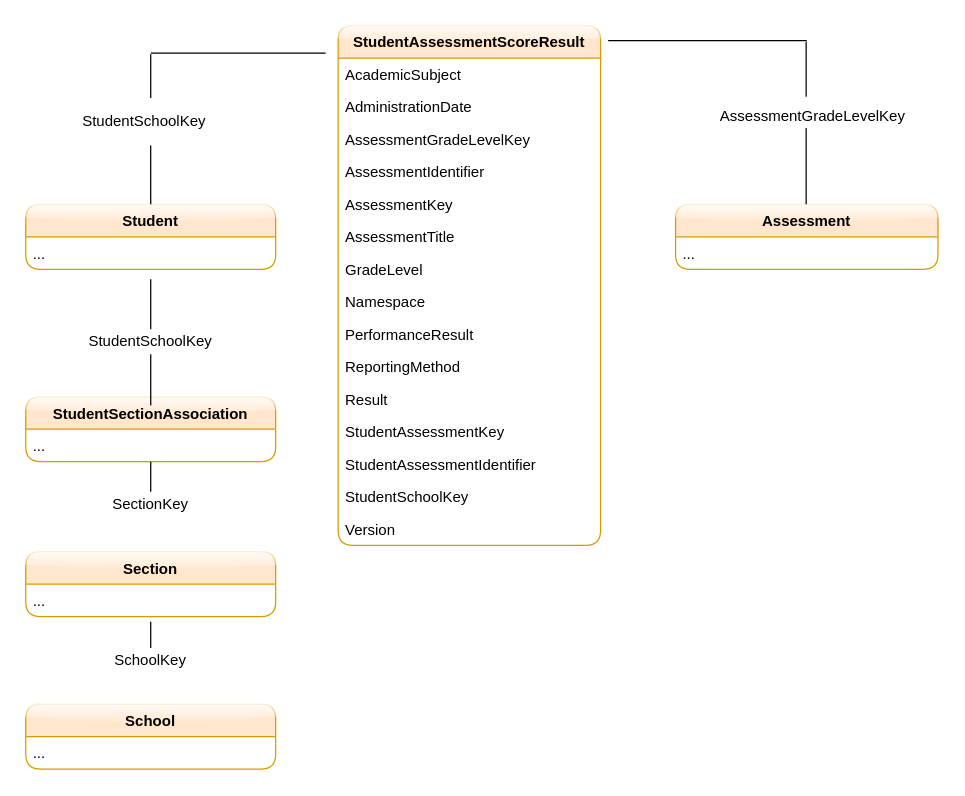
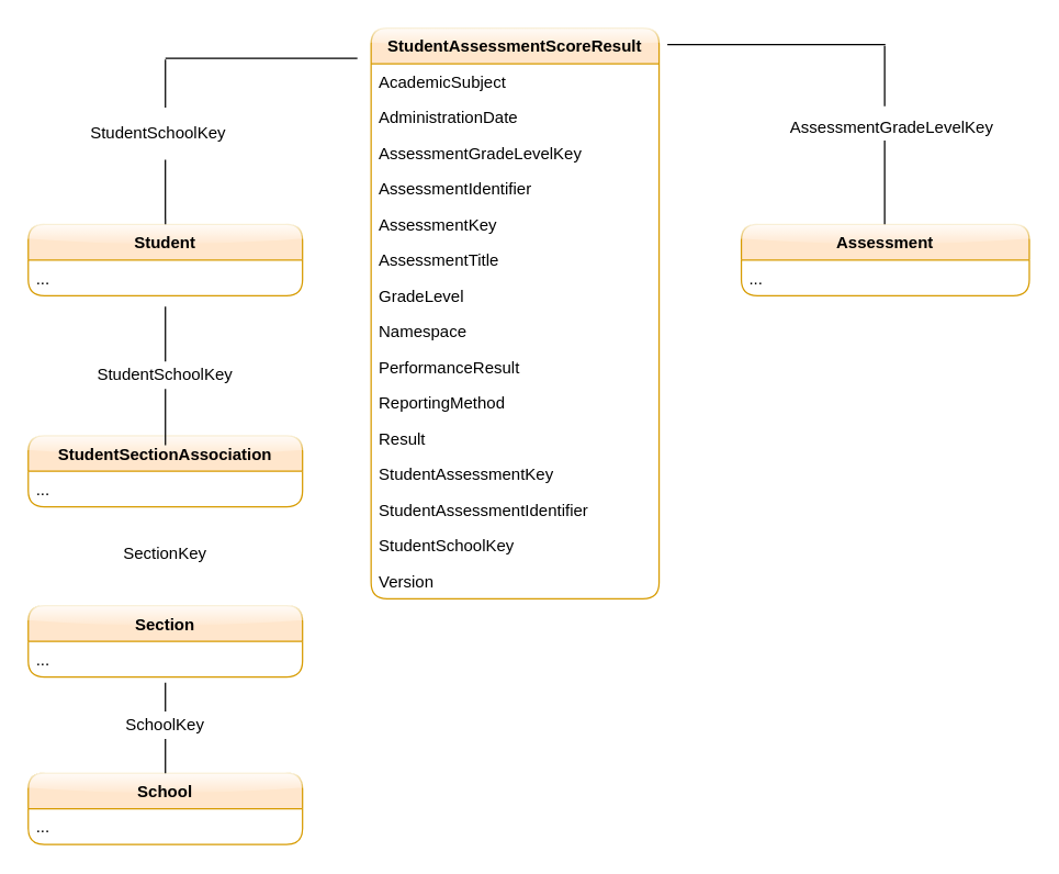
  <mxCell id="0" />
  <mxCell id="1" parent="0" />
  <mxCell id="2" value="StudentAssessmentScoreResult" style="swimlane;fontStyle=1;childLayout=stackLayout;horizontal=1;startSize=26;fillColor=#ffe6cc;horizontalStack=0;resizeParent=1;resizeParentMax=0;resizeLast=0;collapsible=1;marginBottom=0;rounded=1;glass=1;strokeColor=#d79b00;" vertex="1" parent="1"><mxGeometry x="270" y="20" width="210" height="416" as="geometry" /></mxCell>
  <mxCell id="3" value="AcademicSubject" style="text;strokeColor=none;fillColor=none;align=left;verticalAlign=top;spacingLeft=4;spacingRight=4;overflow=hidden;rotatable=0;points=[[0,0.5],[1,0.5]];portConstraint=eastwest;" vertex="1" parent="2"><mxGeometry y="26" width="210" height="26" as="geometry" /></mxCell>
  <mxCell id="4" value="AdministrationDate" style="text;strokeColor=none;fillColor=none;align=left;verticalAlign=top;spacingLeft=4;spacingRight=4;overflow=hidden;rotatable=0;points=[[0,0.5],[1,0.5]];portConstraint=eastwest;" vertex="1" parent="2"><mxGeometry y="52" width="210" height="26" as="geometry" /></mxCell>
  <mxCell id="5" value="AssessmentGradeLevelKey" style="text;strokeColor=none;fillColor=none;align=left;verticalAlign=top;spacingLeft=4;spacingRight=4;overflow=hidden;rotatable=0;points=[[0,0.5],[1,0.5]];portConstraint=eastwest;" vertex="1" parent="2"><mxGeometry y="78" width="210" height="26" as="geometry" /></mxCell>
  <mxCell id="6" value="AssessmentIdentifier" style="text;strokeColor=none;fillColor=none;align=left;verticalAlign=top;spacingLeft=4;spacingRight=4;overflow=hidden;rotatable=0;points=[[0,0.5],[1,0.5]];portConstraint=eastwest;" vertex="1" parent="2"><mxGeometry y="104" width="210" height="26" as="geometry" /></mxCell>
  <mxCell id="7" value="AssessmentKey" style="text;strokeColor=none;fillColor=none;align=left;verticalAlign=top;spacingLeft=4;spacingRight=4;overflow=hidden;rotatable=0;points=[[0,0.5],[1,0.5]];portConstraint=eastwest;" vertex="1" parent="2"><mxGeometry y="130" width="210" height="26" as="geometry" /></mxCell>
  <mxCell id="8" value="AssessmentTitle" style="text;strokeColor=none;fillColor=none;align=left;verticalAlign=top;spacingLeft=4;spacingRight=4;overflow=hidden;rotatable=0;points=[[0,0.5],[1,0.5]];portConstraint=eastwest;" vertex="1" parent="2"><mxGeometry y="156" width="210" height="26" as="geometry" /></mxCell>
  <mxCell id="9" value="GradeLevel" style="text;strokeColor=none;fillColor=none;align=left;verticalAlign=top;spacingLeft=4;spacingRight=4;overflow=hidden;rotatable=0;points=[[0,0.5],[1,0.5]];portConstraint=eastwest;" vertex="1" parent="2"><mxGeometry y="182" width="210" height="26" as="geometry" /></mxCell>
  <mxCell id="10" value="Namespace" style="text;strokeColor=none;fillColor=none;align=left;verticalAlign=top;spacingLeft=4;spacingRight=4;overflow=hidden;rotatable=0;points=[[0,0.5],[1,0.5]];portConstraint=eastwest;" vertex="1" parent="2"><mxGeometry y="208" width="210" height="26" as="geometry" /></mxCell>
  <mxCell id="11" value="PerformanceResult" style="text;strokeColor=none;fillColor=none;align=left;verticalAlign=top;spacingLeft=4;spacingRight=4;overflow=hidden;rotatable=0;points=[[0,0.5],[1,0.5]];portConstraint=eastwest;" vertex="1" parent="2"><mxGeometry y="234" width="210" height="26" as="geometry" /></mxCell>
  <mxCell id="12" value="ReportingMethod" style="text;strokeColor=none;fillColor=none;align=left;verticalAlign=top;spacingLeft=4;spacingRight=4;overflow=hidden;rotatable=0;points=[[0,0.5],[1,0.5]];portConstraint=eastwest;" vertex="1" parent="2"><mxGeometry y="260" width="210" height="26" as="geometry" /></mxCell>
  <mxCell id="13" value="Result" style="text;strokeColor=none;fillColor=none;align=left;verticalAlign=top;spacingLeft=4;spacingRight=4;overflow=hidden;rotatable=0;points=[[0,0.5],[1,0.5]];portConstraint=eastwest;" vertex="1" parent="2"><mxGeometry y="286" width="210" height="26" as="geometry" /></mxCell>
  <mxCell id="14" value="StudentAssessmentKey" style="text;strokeColor=none;fillColor=none;align=left;verticalAlign=top;spacingLeft=4;spacingRight=4;overflow=hidden;rotatable=0;points=[[0,0.5],[1,0.5]];portConstraint=eastwest;" vertex="1" parent="2"><mxGeometry y="312" width="210" height="26" as="geometry" /></mxCell>
  <mxCell id="15" value="StudentAssessmentIdentifier" style="text;strokeColor=none;fillColor=none;align=left;verticalAlign=top;spacingLeft=4;spacingRight=4;overflow=hidden;rotatable=0;points=[[0,0.5],[1,0.5]];portConstraint=eastwest;" vertex="1" parent="2"><mxGeometry y="338" width="210" height="26" as="geometry" /></mxCell>
  <mxCell id="16" value="StudentSchoolKey" style="text;strokeColor=none;fillColor=none;align=left;verticalAlign=top;spacingLeft=4;spacingRight=4;overflow=hidden;rotatable=0;points=[[0,0.5],[1,0.5]];portConstraint=eastwest;" vertex="1" parent="2"><mxGeometry y="364" width="210" height="26" as="geometry" /></mxCell>
  <mxCell id="17" value="Version" style="text;strokeColor=none;fillColor=none;align=left;verticalAlign=top;spacingLeft=4;spacingRight=4;overflow=hidden;rotatable=0;points=[[0,0.5],[1,0.5]];portConstraint=eastwest;" vertex="1" parent="2"><mxGeometry y="390" width="210" height="26" as="geometry" /></mxCell>
  <mxCell id="18" value="Assessment" style="swimlane;fontStyle=1;childLayout=stackLayout;horizontal=1;startSize=26;fillColor=#ffe6cc;horizontalStack=0;resizeParent=1;resizeParentMax=0;resizeLast=0;collapsible=1;marginBottom=0;rounded=1;glass=1;strokeColor=#d79b00;" vertex="1" parent="1"><mxGeometry x="540" y="163" width="210" height="52" as="geometry" /></mxCell>
  <mxCell id="19" value="..." style="text;strokeColor=none;fillColor=none;align=left;verticalAlign=top;spacingLeft=4;spacingRight=4;overflow=hidden;rotatable=0;points=[[0,0.5],[1,0.5]];portConstraint=eastwest;" vertex="1" parent="18"><mxGeometry y="26" width="210" height="26" as="geometry" /></mxCell>
  <mxCell id="20" value="Student" style="swimlane;fontStyle=1;childLayout=stackLayout;horizontal=1;startSize=26;fillColor=#ffe6cc;horizontalStack=0;resizeParent=1;resizeParentMax=0;resizeLast=0;collapsible=1;marginBottom=0;rounded=1;glass=1;strokeColor=#d79b00;" vertex="1" parent="1"><mxGeometry x="20" y="163" width="200" height="52" as="geometry" /></mxCell>
  <mxCell id="21" value="..." style="text;strokeColor=none;fillColor=none;align=left;verticalAlign=top;spacingLeft=4;spacingRight=4;overflow=hidden;rotatable=0;points=[[0,0.5],[1,0.5]];portConstraint=eastwest;" vertex="1" parent="20"><mxGeometry y="26" width="200" height="26" as="geometry" /></mxCell>
  <mxCell id="22" value="AssessmentGradeLevelKey" style="text;html=1;strokeColor=none;fillColor=none;align=center;verticalAlign=middle;whiteSpace=wrap;rounded=0;" vertex="1" parent="1"><mxGeometry x="570" y="83" width="160" height="20" as="geometry" /></mxCell>
  <mxCell id="23" value="SchoolKey" style="text;html=1;strokeColor=none;fillColor=none;align=center;verticalAlign=middle;whiteSpace=wrap;rounded=0;" vertex="1" parent="1"><mxGeometry x="80" y="518" width="80" height="20" as="geometry" /></mxCell>
  <mxCell id="24" value="StudentSectionAssociation" style="swimlane;fontStyle=1;childLayout=stackLayout;horizontal=1;startSize=26;fillColor=#ffe6cc;horizontalStack=0;resizeParent=1;resizeParentMax=0;resizeLast=0;collapsible=1;marginBottom=0;rounded=1;glass=1;strokeColor=#d79b00;" vertex="1" parent="1"><mxGeometry x="20" y="317" width="200" height="52" as="geometry" /></mxCell>
  <mxCell id="25" value="..." style="text;strokeColor=none;fillColor=none;align=left;verticalAlign=top;spacingLeft=4;spacingRight=4;overflow=hidden;rotatable=0;points=[[0,0.5],[1,0.5]];portConstraint=eastwest;" vertex="1" parent="24"><mxGeometry y="26" width="200" height="26" as="geometry" /></mxCell>
  <mxCell id="26" value="Section" style="swimlane;fontStyle=1;childLayout=stackLayout;horizontal=1;startSize=26;fillColor=#ffe6cc;horizontalStack=0;resizeParent=1;resizeParentMax=0;resizeLast=0;collapsible=1;marginBottom=0;rounded=1;glass=1;strokeColor=#d79b00;" vertex="1" parent="1"><mxGeometry x="20" y="441" width="200" height="52" as="geometry" /></mxCell>
  <mxCell id="27" value="..." style="text;strokeColor=none;fillColor=none;align=left;verticalAlign=top;spacingLeft=4;spacingRight=4;overflow=hidden;rotatable=0;points=[[0,0.5],[1,0.5]];portConstraint=eastwest;" vertex="1" parent="26"><mxGeometry y="26" width="200" height="26" as="geometry" /></mxCell>
  <mxCell id="28" value="School" style="swimlane;fontStyle=1;childLayout=stackLayout;horizontal=1;startSize=26;fillColor=#ffe6cc;horizontalStack=0;resizeParent=1;resizeParentMax=0;resizeLast=0;collapsible=1;marginBottom=0;rounded=1;glass=1;strokeColor=#d79b00;" vertex="1" parent="1"><mxGeometry x="20" y="563" width="200" height="52" as="geometry" /></mxCell>
  <mxCell id="29" value="..." style="text;strokeColor=none;fillColor=none;align=left;verticalAlign=top;spacingLeft=4;spacingRight=4;overflow=hidden;rotatable=0;points=[[0,0.5],[1,0.5]];portConstraint=eastwest;" vertex="1" parent="28"><mxGeometry y="26" width="200" height="26" as="geometry" /></mxCell>
  <mxCell id="30" value="StudentSchoolKey" style="text;html=1;strokeColor=none;fillColor=none;align=center;verticalAlign=middle;whiteSpace=wrap;rounded=0;" vertex="1" parent="1"><mxGeometry x="35" y="87" width="160" height="20" as="geometry" /></mxCell>
  <mxCell id="31" value="StudentSchoolKey" style="text;html=1;strokeColor=none;fillColor=none;align=center;verticalAlign=middle;whiteSpace=wrap;rounded=0;" vertex="1" parent="1"><mxGeometry x="65" y="263" width="110" height="20" as="geometry" /></mxCell>
  <mxCell id="32" value="SectionKey" style="text;html=1;strokeColor=none;fillColor=none;align=center;verticalAlign=middle;whiteSpace=wrap;rounded=0;" vertex="1" parent="1"><mxGeometry x="75" y="393" width="90" height="20" as="geometry" /></mxCell>
  <mxCell id="33" value="" style="endArrow=none;html=1;entryX=0.986;entryY=0.029;entryDx=0;entryDy=0;entryPerimeter=0;" edge="1" parent="1"><mxGeometry width="50" height="50" relative="1" as="geometry"><mxPoint x="645" y="32" as="sourcePoint" /><mxPoint x="486.06" y="32.064" as="targetPoint" /></mxGeometry></mxCell>
  <mxCell id="34" value="" style="endArrow=none;html=1;" edge="1" parent="1"><mxGeometry width="50" height="50" relative="1" as="geometry"><mxPoint x="644.5" y="77" as="sourcePoint" /><mxPoint x="644.5" y="33" as="targetPoint" /></mxGeometry></mxCell>
  <mxCell id="35" value="" style="endArrow=none;html=1;exitX=0.5;exitY=1;exitDx=0;exitDy=0;" edge="1" parent="1"><mxGeometry width="50" height="50" relative="1" as="geometry"><mxPoint x="644.5" y="102" as="sourcePoint" /><mxPoint x="644.5" y="163" as="targetPoint" /></mxGeometry></mxCell>
  <mxCell id="36" value="" style="endArrow=none;html=1;" edge="1" parent="1"><mxGeometry width="50" height="50" relative="1" as="geometry"><mxPoint x="260" y="42" as="sourcePoint" /><mxPoint x="120" y="42" as="targetPoint" /></mxGeometry></mxCell>
  <mxCell id="37" value="" style="endArrow=none;html=1;" edge="1" parent="1"><mxGeometry width="50" height="50" relative="1" as="geometry"><mxPoint x="120" y="78" as="sourcePoint" /><mxPoint x="120" y="43" as="targetPoint" /></mxGeometry></mxCell>
  <mxCell id="38" value="" style="endArrow=none;html=1;entryX=0.531;entryY=1.45;entryDx=0;entryDy=0;entryPerimeter=0;exitX=0.5;exitY=0;exitDx=0;exitDy=0;" edge="1" parent="1" source="20" target="30"><mxGeometry width="50" height="50" relative="1" as="geometry"><mxPoint x="740" y="433" as="sourcePoint" /><mxPoint x="790" y="383" as="targetPoint" /></mxGeometry></mxCell>
  <mxCell id="39" value="" style="endArrow=none;html=1;exitX=0.5;exitY=0;exitDx=0;exitDy=0;" edge="1" parent="1" source="31"><mxGeometry width="50" height="50" relative="1" as="geometry"><mxPoint x="740" y="433" as="sourcePoint" /><mxPoint x="120" y="223" as="targetPoint" /></mxGeometry></mxCell>
  <mxCell id="40" value="" style="endArrow=none;html=1;entryX=0.5;entryY=1;entryDx=0;entryDy=0;" edge="1" parent="1" target="31"><mxGeometry width="50" height="50" relative="1" as="geometry"><mxPoint x="120" y="324" as="sourcePoint" /><mxPoint x="750" y="353" as="targetPoint" /></mxGeometry></mxCell>
- <mxCell id="41" value="" style="endArrow=none;html=1;entryX=0.5;entryY=1;entryDx=0;entryDy=0;exitX=0.5;exitY=0;exitDx=0;exitDy=0;" edge="1" parent="1" source="32" target="24"><mxGeometry width="50" height="50" relative="1" as="geometry"><mxPoint x="740" y="433" as="sourcePoint" /><mxPoint x="790" y="383" as="targetPoint" /></mxGeometry></mxCell>
  <mxCell id="42" value="" style="endArrow=none;html=1;entryX=0.5;entryY=1.154;entryDx=0;entryDy=0;entryPerimeter=0;exitX=0.5;exitY=0;exitDx=0;exitDy=0;" edge="1" parent="1" source="23" target="27"><mxGeometry width="50" height="50" relative="1" as="geometry"><mxPoint x="630" y="773" as="sourcePoint" /><mxPoint x="380" y="663" as="targetPoint" /></mxGeometry></mxCell>
+ <mxCell id="43" value="" style="endArrow=none;html=1;exitX=0.5;exitY=0;exitDx=0;exitDy=0;entryX=0.5;entryY=1;entryDx=0;entryDy=0;" edge="1" parent="1" source="28" target="23"><mxGeometry width="50" height="50" relative="1" as="geometry"><mxPoint x="740" y="433" as="sourcePoint" /><mxPoint x="790" y="383" as="targetPoint" /></mxGeometry></mxCell>
